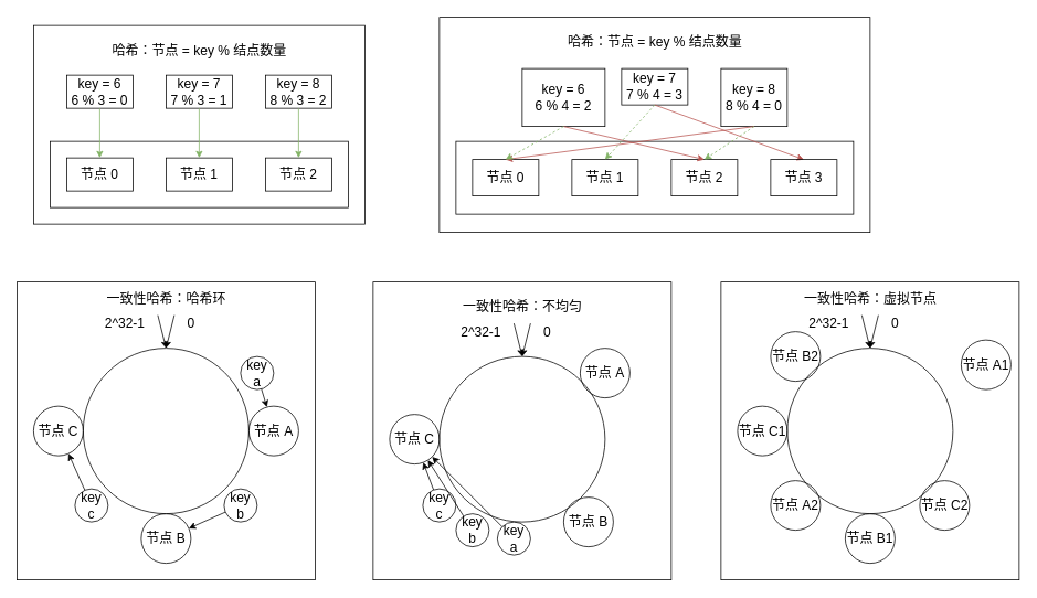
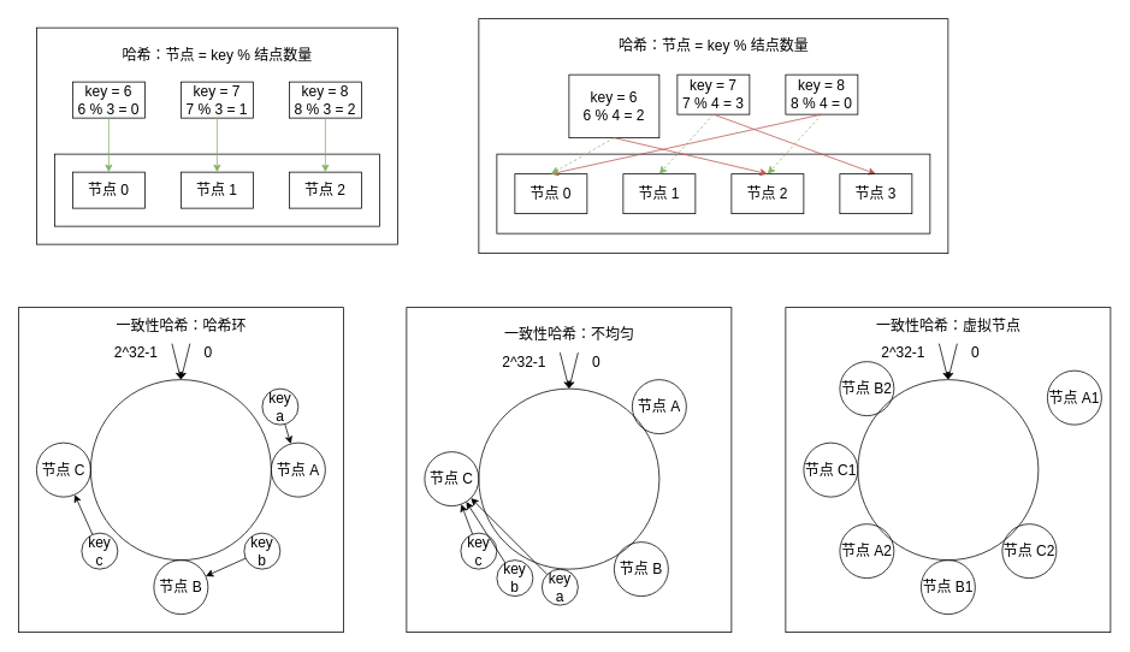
  <mxCell id="0" />
  <mxCell id="1" parent="0" />
  <mxCell id="2" value="" style="group" vertex="1" connectable="0" parent="1"><mxGeometry x="40" y="30" width="400" height="240" as="geometry" /></mxCell>
  <mxCell id="3" value="" style="rounded=0;whiteSpace=wrap;html=1;fontSize=16;strokeColor=default;fillColor=none;container=0;" parent="2" vertex="1"><mxGeometry x="20" y="140" width="360" height="80" as="geometry" /></mxCell>
  <mxCell id="4" value="key = 6&lt;br&gt;6 % 3 = 0" style="rounded=0;whiteSpace=wrap;html=1;fontSize=16;strokeColor=default;fillColor=none;container=0;" parent="2" vertex="1"><mxGeometry x="40" y="60" width="80" height="40" as="geometry" /></mxCell>
  <mxCell id="5" value="key = 7&lt;br&gt;7 % 3 = 1" style="rounded=0;whiteSpace=wrap;html=1;fontSize=16;strokeColor=default;fillColor=none;container=0;" parent="2" vertex="1"><mxGeometry x="160" y="60" width="80" height="40" as="geometry" /></mxCell>
  <mxCell id="6" value="key = 8&lt;br&gt;8 % 3 = 2" style="rounded=0;whiteSpace=wrap;html=1;fontSize=16;strokeColor=default;fillColor=none;container=0;" parent="2" vertex="1"><mxGeometry x="280" y="60" width="80" height="40" as="geometry" /></mxCell>
  <mxCell id="7" value="节点&amp;nbsp;0" style="rounded=0;whiteSpace=wrap;html=1;fontSize=16;strokeColor=default;fillColor=none;container=0;" parent="2" vertex="1"><mxGeometry x="40" y="160" width="80" height="40" as="geometry" /></mxCell>
  <mxCell id="8" value="节点 1" style="rounded=0;whiteSpace=wrap;html=1;fontSize=16;strokeColor=default;fillColor=none;container=0;" parent="2" vertex="1"><mxGeometry x="160" y="160" width="80" height="40" as="geometry" /></mxCell>
  <mxCell id="9" value="节点&amp;nbsp;2" style="rounded=0;whiteSpace=wrap;html=1;fontSize=16;strokeColor=default;fillColor=none;container=0;" parent="2" vertex="1"><mxGeometry x="280" y="160" width="80" height="40" as="geometry" /></mxCell>
  <mxCell id="10" value="" style="endArrow=classic;html=1;rounded=0;fontSize=16;strokeColor=#82b366;fillColor=#d5e8d4;" parent="2" source="4" target="7" edge="1"><mxGeometry width="50" height="50" relative="1" as="geometry"><mxPoint x="200" y="110" as="sourcePoint" /><mxPoint x="250" y="60" as="targetPoint" /></mxGeometry></mxCell>
  <mxCell id="11" value="" style="endArrow=classic;html=1;rounded=0;fontSize=16;strokeColor=#82b366;fillColor=#d5e8d4;" parent="2" source="5" target="8" edge="1"><mxGeometry width="50" height="50" relative="1" as="geometry"><mxPoint x="200" y="110" as="sourcePoint" /><mxPoint x="250" y="60" as="targetPoint" /></mxGeometry></mxCell>
  <mxCell id="12" value="" style="endArrow=classic;html=1;rounded=0;fontSize=16;strokeColor=#82b366;fillColor=#d5e8d4;" parent="2" source="6" target="9" edge="1"><mxGeometry width="50" height="50" relative="1" as="geometry"><mxPoint x="210" y="110" as="sourcePoint" /><mxPoint x="210" y="170" as="targetPoint" /></mxGeometry></mxCell>
  <mxCell id="13" value="" style="rounded=0;whiteSpace=wrap;html=1;fontSize=16;strokeColor=default;fillColor=none;container=0;" parent="2" vertex="1"><mxGeometry width="400" height="240" as="geometry" /></mxCell>
  <mxCell id="14" value="哈希：节点 = key % 结点数量" style="text;html=1;align=center;verticalAlign=middle;resizable=0;points=[];autosize=1;strokeColor=none;fillColor=none;fontSize=16;" vertex="1" parent="2"><mxGeometry x="85" y="20" width="230" height="20" as="geometry" /></mxCell>
  <mxCell id="15" value="" style="group" vertex="1" connectable="0" parent="1"><mxGeometry x="530" y="20" width="520" height="260" as="geometry" /></mxCell>
  <mxCell id="16" value="" style="rounded=0;whiteSpace=wrap;html=1;fontSize=16;strokeColor=default;fillColor=none;container=0;" parent="15" vertex="1"><mxGeometry width="520" height="260" as="geometry" /></mxCell>
  <mxCell id="17" value="哈希：节点 = key % 结点数量" style="text;html=1;align=center;verticalAlign=middle;resizable=0;points=[];autosize=1;strokeColor=none;fillColor=none;fontSize=16;container=0;" vertex="1" parent="15"><mxGeometry x="145" y="20" width="230" height="20" as="geometry" /></mxCell>
  <mxCell id="18" value="" style="rounded=0;whiteSpace=wrap;html=1;fontSize=16;strokeColor=default;fillColor=none;container=0;" parent="15" vertex="1"><mxGeometry x="20" y="150" width="480" height="88" as="geometry" /></mxCell>
  <mxCell id="19" value="key = 6&lt;br&gt;6 % 4 = 2" style="rounded=0;whiteSpace=wrap;html=1;fontSize=16;strokeColor=default;fillColor=none;container=0;" parent="15" vertex="1"><mxGeometry x="100" y="62" width="100" height="70" as="geometry" /></mxCell>
  <mxCell id="20" value="key = 7&lt;br&gt;7 % 4 = 3" style="rounded=0;whiteSpace=wrap;html=1;fontSize=16;strokeColor=default;fillColor=none;container=0;" parent="15" vertex="1"><mxGeometry x="220" y="62" width="80" height="44" as="geometry" /></mxCell>
- <mxCell id="21" value="key = 8&lt;br&gt;8 % 4 = 0" style="rounded=0;whiteSpace=wrap;html=1;fontSize=16;strokeColor=default;fillColor=none;container=0;" parent="15" vertex="1"><mxGeometry x="340" y="62" width="80" height="70" as="geometry" /></mxCell>
+ <mxCell id="21" value="key = 8&lt;br&gt;8 % 4 = 0" style="rounded=0;whiteSpace=wrap;html=1;fontSize=16;strokeColor=default;fillColor=none;container=0;" parent="15" vertex="1"><mxGeometry x="340" y="62" width="80" height="44" as="geometry" /></mxCell>
  <mxCell id="22" value="节点&amp;nbsp;0" style="rounded=0;whiteSpace=wrap;html=1;fontSize=16;strokeColor=default;fillColor=none;container=0;" parent="15" vertex="1"><mxGeometry x="40" y="172" width="80" height="44" as="geometry" /></mxCell>
  <mxCell id="23" value="节点 1" style="rounded=0;whiteSpace=wrap;html=1;fontSize=16;strokeColor=default;fillColor=none;container=0;" parent="15" vertex="1"><mxGeometry x="160" y="172" width="80" height="44" as="geometry" /></mxCell>
  <mxCell id="24" value="节点&amp;nbsp;2" style="rounded=0;whiteSpace=wrap;html=1;fontSize=16;strokeColor=default;fillColor=none;container=0;" parent="15" vertex="1"><mxGeometry x="280" y="172" width="80" height="44" as="geometry" /></mxCell>
  <mxCell id="25" value="" style="endArrow=classic;html=1;rounded=0;fontSize=16;strokeColor=#b85450;fillColor=#f8cecc;exitX=0.5;exitY=1;exitDx=0;exitDy=0;entryX=0.5;entryY=0;entryDx=0;entryDy=0;" parent="15" source="19" target="24" edge="1"><mxGeometry width="50" height="50" relative="1" as="geometry"><mxPoint x="200" y="117" as="sourcePoint" /><mxPoint x="250" y="62" as="targetPoint" /></mxGeometry></mxCell>
  <mxCell id="26" value="" style="endArrow=classic;html=1;rounded=0;fontSize=16;strokeColor=#b85450;fillColor=#f8cecc;exitX=0.5;exitY=1;exitDx=0;exitDy=0;entryX=0.5;entryY=0;entryDx=0;entryDy=0;" parent="15" source="20" target="28" edge="1"><mxGeometry width="50" height="50" relative="1" as="geometry"><mxPoint x="200" y="117" as="sourcePoint" /><mxPoint x="250" y="62" as="targetPoint" /></mxGeometry></mxCell>
  <mxCell id="27" value="" style="endArrow=classic;html=1;rounded=0;fontSize=16;strokeColor=#b85450;fillColor=#f8cecc;exitX=0.5;exitY=1;exitDx=0;exitDy=0;entryX=0.5;entryY=0;entryDx=0;entryDy=0;" parent="15" source="21" target="22" edge="1"><mxGeometry width="50" height="50" relative="1" as="geometry"><mxPoint x="210" y="117" as="sourcePoint" /><mxPoint x="210" y="183" as="targetPoint" /></mxGeometry></mxCell>
  <mxCell id="28" value="节点 3" style="rounded=0;whiteSpace=wrap;html=1;fontSize=16;strokeColor=default;fillColor=none;container=0;" parent="15" vertex="1"><mxGeometry x="400" y="172" width="80" height="44" as="geometry" /></mxCell>
  <mxCell id="29" value="" style="endArrow=classic;html=1;rounded=0;fontSize=16;strokeColor=#82b366;fillColor=#d5e8d4;exitX=0.5;exitY=1;exitDx=0;exitDy=0;entryX=0.5;entryY=0;entryDx=0;entryDy=0;dashed=1;" edge="1" parent="15" source="19" target="22"><mxGeometry width="50" height="50" relative="1" as="geometry"><mxPoint x="550" y="112" as="sourcePoint" /><mxPoint x="550" y="172" as="targetPoint" /></mxGeometry></mxCell>
  <mxCell id="30" value="" style="endArrow=classic;html=1;rounded=0;fontSize=16;strokeColor=#82b366;fillColor=#d5e8d4;exitX=0.5;exitY=1;exitDx=0;exitDy=0;entryX=0.5;entryY=0;entryDx=0;entryDy=0;dashed=1;" edge="1" parent="15" source="20" target="23"><mxGeometry width="50" height="50" relative="1" as="geometry"><mxPoint x="560" y="80" as="sourcePoint" /><mxPoint x="670" y="172" as="targetPoint" /></mxGeometry></mxCell>
  <mxCell id="31" value="" style="endArrow=classic;html=1;rounded=0;fontSize=16;strokeColor=#82b366;fillColor=#d5e8d4;exitX=0.5;exitY=1;exitDx=0;exitDy=0;entryX=0.5;entryY=0;entryDx=0;entryDy=0;dashed=1;" edge="1" parent="15" source="21" target="24"><mxGeometry width="50" height="50" relative="1" as="geometry"><mxPoint x="610.0" y="112" as="sourcePoint" /><mxPoint x="610.0" y="172" as="targetPoint" /></mxGeometry></mxCell>
  <mxCell id="32" value="" style="group" vertex="1" connectable="0" parent="1"><mxGeometry x="20" y="340" width="360" height="360" as="geometry" /></mxCell>
  <mxCell id="33" value="" style="ellipse;whiteSpace=wrap;html=1;aspect=fixed;fontSize=16;strokeColor=default;fillColor=none;container=0;" parent="32" vertex="1"><mxGeometry x="80" y="80" width="200" height="200" as="geometry" /></mxCell>
  <mxCell id="34" value="节点 C" style="ellipse;whiteSpace=wrap;html=1;aspect=fixed;fontSize=16;strokeColor=default;fillColor=none;container=0;" parent="32" vertex="1"><mxGeometry x="20" y="150" width="60" height="60" as="geometry" /></mxCell>
  <mxCell id="35" value="节点 B" style="ellipse;whiteSpace=wrap;html=1;aspect=fixed;fontSize=16;strokeColor=default;fillColor=none;container=0;" parent="32" vertex="1"><mxGeometry x="150" y="280" width="60" height="60" as="geometry" /></mxCell>
  <mxCell id="36" value="节点 A" style="ellipse;whiteSpace=wrap;html=1;aspect=fixed;fontSize=16;strokeColor=default;fillColor=none;container=0;" parent="32" vertex="1"><mxGeometry x="280" y="150" width="60" height="60" as="geometry" /></mxCell>
  <mxCell id="37" value="" style="endArrow=classic;html=1;rounded=0;fontSize=16;strokeColor=#000000;entryX=0.5;entryY=0;entryDx=0;entryDy=0;" parent="32" edge="1" target="33"><mxGeometry width="50" height="50" relative="1" as="geometry"><mxPoint x="190" y="40" as="sourcePoint" /><mxPoint x="190" y="80" as="targetPoint" /></mxGeometry></mxCell>
  <mxCell id="38" value="" style="endArrow=classic;html=1;rounded=0;fontSize=16;strokeColor=#000000;entryX=0.5;entryY=0;entryDx=0;entryDy=0;" parent="32" edge="1" target="33"><mxGeometry width="50" height="50" relative="1" as="geometry"><mxPoint x="170" y="40" as="sourcePoint" /><mxPoint x="170" y="80" as="targetPoint" /></mxGeometry></mxCell>
  <mxCell id="39" value="0" style="text;html=1;align=center;verticalAlign=middle;resizable=0;points=[];autosize=1;strokeColor=none;fillColor=none;fontSize=16;container=0;" parent="32" vertex="1"><mxGeometry x="200" y="40" width="20" height="20" as="geometry" /></mxCell>
  <mxCell id="40" value="2^32-1" style="text;html=1;align=center;verticalAlign=middle;resizable=0;points=[];autosize=1;strokeColor=none;fillColor=none;fontSize=16;container=0;" parent="32" vertex="1"><mxGeometry x="100" y="40" width="60" height="20" as="geometry" /></mxCell>
  <mxCell id="41" value="key&lt;br&gt;a" style="ellipse;whiteSpace=wrap;html=1;aspect=fixed;fontSize=16;strokeColor=default;fillColor=none;container=0;" parent="32" vertex="1"><mxGeometry x="270" y="90" width="40" height="40" as="geometry" /></mxCell>
  <mxCell id="42" value="key&lt;br&gt;b" style="ellipse;whiteSpace=wrap;html=1;aspect=fixed;fontSize=16;strokeColor=default;fillColor=none;container=0;" parent="32" vertex="1"><mxGeometry x="250" y="250" width="40" height="40" as="geometry" /></mxCell>
  <mxCell id="43" value="key&lt;br&gt;c" style="ellipse;whiteSpace=wrap;html=1;aspect=fixed;fontSize=16;strokeColor=default;fillColor=none;container=0;" parent="32" vertex="1"><mxGeometry x="70" y="250" width="40" height="40" as="geometry" /></mxCell>
  <mxCell id="44" value="" style="endArrow=classic;html=1;rounded=0;fontSize=16;strokeColor=#000000;" parent="32" source="42" target="35" edge="1"><mxGeometry width="50" height="50" relative="1" as="geometry"><mxPoint x="150" y="130" as="sourcePoint" /><mxPoint x="200" y="80" as="targetPoint" /></mxGeometry></mxCell>
  <mxCell id="45" value="" style="endArrow=classic;html=1;rounded=0;fontSize=16;strokeColor=#000000;" parent="32" source="41" target="36" edge="1"><mxGeometry width="50" height="50" relative="1" as="geometry"><mxPoint x="261.497" y="293.52" as="sourcePoint" /><mxPoint x="218.12" y="309.548" as="targetPoint" /></mxGeometry></mxCell>
  <mxCell id="46" value="" style="endArrow=classic;html=1;rounded=0;fontSize=16;strokeColor=#000000;" parent="32" source="43" target="34" edge="1"><mxGeometry width="50" height="50" relative="1" as="geometry"><mxPoint x="294.519" y="128.117" as="sourcePoint" /><mxPoint x="308.578" y="162.26" as="targetPoint" /></mxGeometry></mxCell>
  <mxCell id="47" value="" style="rounded=0;whiteSpace=wrap;html=1;fontSize=16;strokeColor=default;fillColor=none;container=0;" parent="32" vertex="1"><mxGeometry width="360" height="360" as="geometry" /></mxCell>
  <mxCell id="48" value="一致性哈希：哈希环" style="text;html=1;align=center;verticalAlign=middle;resizable=0;points=[];autosize=1;strokeColor=none;fillColor=none;fontSize=16;" vertex="1" parent="32"><mxGeometry x="100" y="10" width="160" height="20" as="geometry" /></mxCell>
  <mxCell id="49" value="" style="group" vertex="1" connectable="0" parent="1"><mxGeometry x="870" y="340" width="360" height="360" as="geometry" /></mxCell>
  <mxCell id="50" value="" style="ellipse;whiteSpace=wrap;html=1;aspect=fixed;fontSize=16;strokeColor=default;fillColor=none;container=0;" parent="49" vertex="1"><mxGeometry x="80" y="80" width="200" height="200" as="geometry" /></mxCell>
  <mxCell id="51" value="节点 C1" style="ellipse;whiteSpace=wrap;html=1;aspect=fixed;fontSize=16;strokeColor=default;fillColor=none;container=0;" parent="49" vertex="1"><mxGeometry x="20" y="150" width="60" height="60" as="geometry" /></mxCell>
  <mxCell id="52" value="节点 B2" style="ellipse;whiteSpace=wrap;html=1;aspect=fixed;fontSize=16;strokeColor=default;fillColor=none;container=0;" parent="49" vertex="1"><mxGeometry x="60" y="60" width="60" height="60" as="geometry" /></mxCell>
  <mxCell id="53" value="节点 A2" style="ellipse;whiteSpace=wrap;html=1;aspect=fixed;fontSize=16;strokeColor=default;fillColor=none;container=0;" parent="49" vertex="1"><mxGeometry x="60" y="240" width="60" height="60" as="geometry" /></mxCell>
  <mxCell id="54" value="" style="rounded=0;whiteSpace=wrap;html=1;fontSize=16;strokeColor=default;fillColor=none;container=0;" parent="49" vertex="1"><mxGeometry width="360" height="360" as="geometry" /></mxCell>
  <mxCell id="55" value="节点 B1" style="ellipse;whiteSpace=wrap;html=1;aspect=fixed;fontSize=16;strokeColor=default;fillColor=none;container=0;" parent="49" vertex="1"><mxGeometry x="150" y="280" width="60" height="60" as="geometry" /></mxCell>
  <mxCell id="56" value="节点 A1" style="ellipse;whiteSpace=wrap;html=1;aspect=fixed;fontSize=16;strokeColor=default;fillColor=none;container=0;" parent="49" vertex="1"><mxGeometry x="290" y="70" width="60" height="60" as="geometry" /></mxCell>
  <mxCell id="57" value="节点 C2" style="ellipse;whiteSpace=wrap;html=1;aspect=fixed;fontSize=16;strokeColor=default;fillColor=none;container=0;" parent="49" vertex="1"><mxGeometry x="240" y="240" width="60" height="60" as="geometry" /></mxCell>
  <mxCell id="58" value="" style="endArrow=classic;html=1;rounded=0;fontSize=16;strokeColor=#000000;entryX=0.5;entryY=0;entryDx=0;entryDy=0;" edge="1" parent="49" target="50"><mxGeometry width="50" height="50" relative="1" as="geometry"><mxPoint x="190" y="40" as="sourcePoint" /><mxPoint x="180" y="70" as="targetPoint" /></mxGeometry></mxCell>
  <mxCell id="59" value="" style="endArrow=classic;html=1;rounded=0;fontSize=16;strokeColor=#000000;entryX=0.5;entryY=0;entryDx=0;entryDy=0;" edge="1" parent="49" target="50"><mxGeometry width="50" height="50" relative="1" as="geometry"><mxPoint x="170" y="40" as="sourcePoint" /><mxPoint x="180" y="70" as="targetPoint" /></mxGeometry></mxCell>
  <mxCell id="60" value="0" style="text;html=1;align=center;verticalAlign=middle;resizable=0;points=[];autosize=1;strokeColor=none;fillColor=none;fontSize=16;container=0;" vertex="1" parent="49"><mxGeometry x="200" y="40" width="20" height="20" as="geometry" /></mxCell>
  <mxCell id="61" value="2^32-1" style="text;html=1;align=center;verticalAlign=middle;resizable=0;points=[];autosize=1;strokeColor=none;fillColor=none;fontSize=16;container=0;" vertex="1" parent="49"><mxGeometry x="100" y="40" width="60" height="20" as="geometry" /></mxCell>
  <mxCell id="62" value="一致性哈希：虚拟节点" style="text;html=1;align=center;verticalAlign=middle;resizable=0;points=[];autosize=1;strokeColor=none;fillColor=none;fontSize=16;" vertex="1" parent="49"><mxGeometry x="90" y="10" width="180" height="20" as="geometry" /></mxCell>
  <mxCell id="63" value="" style="group" vertex="1" connectable="0" parent="1"><mxGeometry x="450" y="340" width="360" height="360" as="geometry" /></mxCell>
  <mxCell id="64" value="" style="rounded=0;whiteSpace=wrap;html=1;fontSize=16;strokeColor=default;fillColor=none;container=0;" parent="63" vertex="1"><mxGeometry width="360" height="360" as="geometry" /></mxCell>
  <mxCell id="65" value="" style="ellipse;whiteSpace=wrap;html=1;aspect=fixed;fontSize=16;strokeColor=default;fillColor=none;container=0;" parent="63" vertex="1"><mxGeometry x="80" y="90" width="200" height="200" as="geometry" /></mxCell>
  <mxCell id="66" value="节点 C" style="ellipse;whiteSpace=wrap;html=1;aspect=fixed;fontSize=16;strokeColor=default;fillColor=none;container=0;" parent="63" vertex="1"><mxGeometry x="20" y="160" width="60" height="60" as="geometry" /></mxCell>
  <mxCell id="67" value="节点 B" style="ellipse;whiteSpace=wrap;html=1;aspect=fixed;fontSize=16;strokeColor=default;fillColor=none;container=0;" parent="63" vertex="1"><mxGeometry x="230" y="260" width="60" height="60" as="geometry" /></mxCell>
  <mxCell id="68" value="节点 A" style="ellipse;whiteSpace=wrap;html=1;aspect=fixed;fontSize=16;strokeColor=default;fillColor=none;container=0;" parent="63" vertex="1"><mxGeometry x="250" y="80" width="60" height="60" as="geometry" /></mxCell>
  <mxCell id="69" value="key&lt;br&gt;a" style="ellipse;whiteSpace=wrap;html=1;aspect=fixed;fontSize=16;strokeColor=default;fillColor=none;container=0;" parent="63" vertex="1"><mxGeometry x="150" y="290" width="40" height="40" as="geometry" /></mxCell>
  <mxCell id="70" value="key&lt;br&gt;b" style="ellipse;whiteSpace=wrap;html=1;aspect=fixed;fontSize=16;strokeColor=default;fillColor=none;container=0;" parent="63" vertex="1"><mxGeometry x="100" y="280" width="40" height="40" as="geometry" /></mxCell>
  <mxCell id="71" value="key&lt;br&gt;c" style="ellipse;whiteSpace=wrap;html=1;aspect=fixed;fontSize=16;strokeColor=default;fillColor=none;container=0;" parent="63" vertex="1"><mxGeometry x="60" y="250" width="40" height="40" as="geometry" /></mxCell>
  <mxCell id="72" value="" style="endArrow=classic;html=1;rounded=0;fontSize=16;strokeColor=#000000;" parent="63" source="70" target="66" edge="1"><mxGeometry width="50" height="50" relative="1" as="geometry"><mxPoint x="150" y="140" as="sourcePoint" /><mxPoint x="200" y="90" as="targetPoint" /></mxGeometry></mxCell>
  <mxCell id="73" value="" style="endArrow=classic;html=1;rounded=0;fontSize=16;strokeColor=#000000;" parent="63" source="69" target="66" edge="1"><mxGeometry width="50" height="50" relative="1" as="geometry"><mxPoint x="261.497" y="303.52" as="sourcePoint" /><mxPoint x="218.12" y="319.548" as="targetPoint" /></mxGeometry></mxCell>
  <mxCell id="74" value="" style="endArrow=classic;html=1;rounded=0;fontSize=16;strokeColor=#000000;" parent="63" source="71" target="66" edge="1"><mxGeometry width="50" height="50" relative="1" as="geometry"><mxPoint x="294.519" y="138.117" as="sourcePoint" /><mxPoint x="308.578" y="172.26" as="targetPoint" /></mxGeometry></mxCell>
  <mxCell id="75" value="" style="endArrow=classic;html=1;rounded=0;fontSize=16;strokeColor=#000000;entryX=0.5;entryY=0;entryDx=0;entryDy=0;" edge="1" parent="63" target="65"><mxGeometry width="50" height="50" relative="1" as="geometry"><mxPoint x="190" y="50.0" as="sourcePoint" /><mxPoint x="180" y="90" as="targetPoint" /></mxGeometry></mxCell>
  <mxCell id="76" value="" style="endArrow=classic;html=1;rounded=0;fontSize=16;strokeColor=#000000;entryX=0.5;entryY=0;entryDx=0;entryDy=0;" edge="1" parent="63" target="65"><mxGeometry width="50" height="50" relative="1" as="geometry"><mxPoint x="170" y="50.0" as="sourcePoint" /><mxPoint x="170" y="80" as="targetPoint" /></mxGeometry></mxCell>
  <mxCell id="77" value="0" style="text;html=1;align=center;verticalAlign=middle;resizable=0;points=[];autosize=1;strokeColor=none;fillColor=none;fontSize=16;container=0;" vertex="1" parent="63"><mxGeometry x="200" y="50" width="20" height="20" as="geometry" /></mxCell>
  <mxCell id="78" value="2^32-1" style="text;html=1;align=center;verticalAlign=middle;resizable=0;points=[];autosize=1;strokeColor=none;fillColor=none;fontSize=16;container=0;" vertex="1" parent="63"><mxGeometry x="100" y="50" width="60" height="20" as="geometry" /></mxCell>
  <mxCell id="79" value="一致性哈希：不均匀" style="text;html=1;align=center;verticalAlign=middle;resizable=0;points=[];autosize=1;strokeColor=none;fillColor=none;fontSize=16;container=0;" vertex="1" parent="63"><mxGeometry x="100" y="20" width="160" height="20" as="geometry" /></mxCell>
